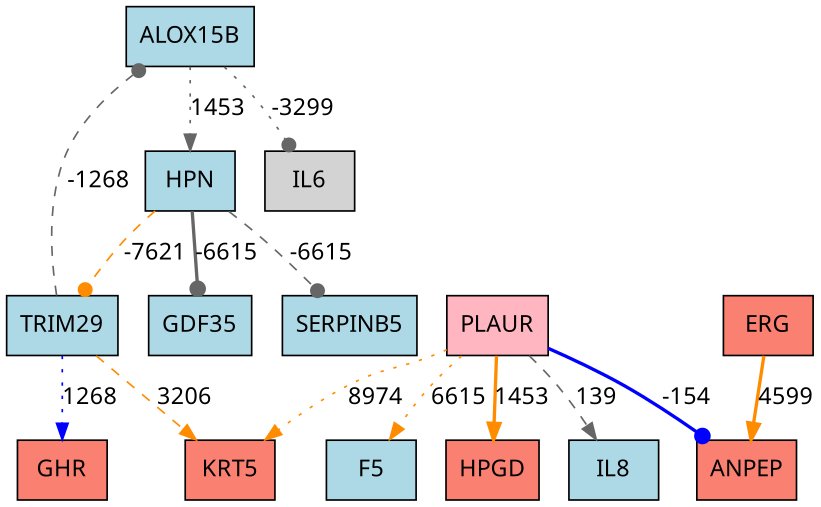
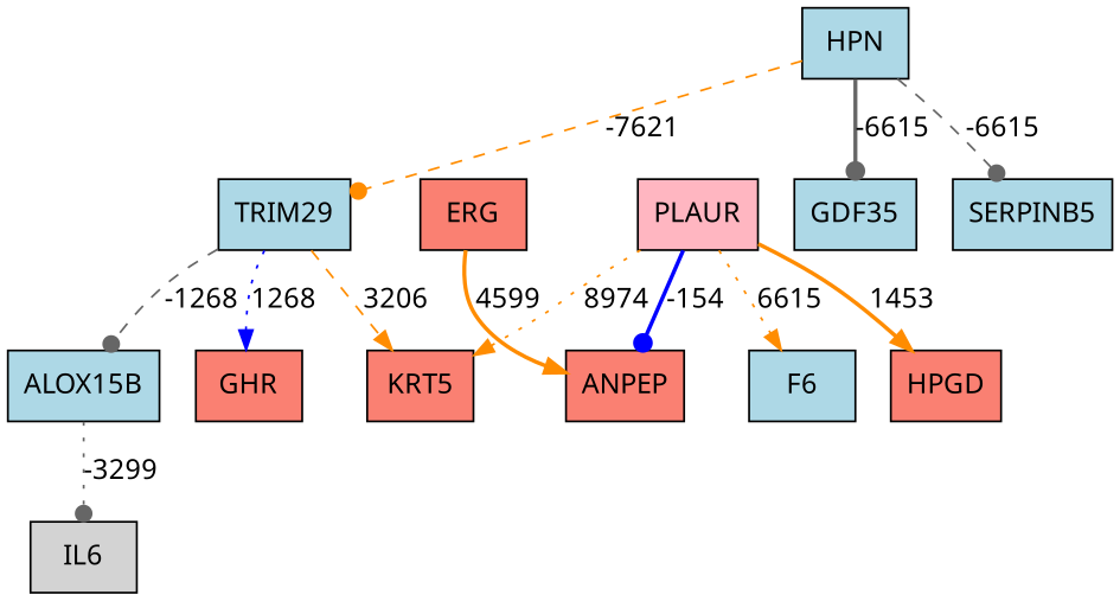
  digraph {
    fontname="Noto Sans"
    node [fillcolor=lightblue fontname="Noto Sans" shape=box style=filled]
    edge [color=gray40 fontname="Noto Sans" style=dotted]
    n1 [label=ALOX15B]
    n2 [label=HPN]
    n3 [fillcolor=lightgrey label=IL6]
    n4 [label=GDF35]
    n5 [label=SERPINB5]
    n6 [label=TRIM29]
    n7 [fillcolor=salmon label=ANPEP]
    n8 [fillcolor=salmon label=ERG]
-   n9 [label=F5]
+   n9 [label=F6]
    n10 [fillcolor=salmon label=GHR]
    n11 [fillcolor=salmon label=HPGD]
-   n12 [label=IL8]
    n13 [fillcolor=salmon label=KRT5]
    n14 [fillcolor=lightpink label=PLAUR]
-   n1 -> n2 [label=1453]
    n1 -> n3 [arrowhead=dot label=-3299]
    n2 -> n4 [arrowhead=dot label=-6615 style=bold]
    n2 -> n5 [arrowhead=dot label=-6615 style=dashed]
    n2 -> n6 [arrowhead=dot color=darkorange label=-7621 style=dashed]
    n6 -> n1 [arrowhead=dot label=-1268 style=dashed]
    n6 -> n10 [color=blue label=1268]
    n6 -> n13 [color=darkorange label=3206 style=dashed]
    n8 -> n7 [color=darkorange label=4599 style=bold]
    n14 -> n7 [arrowhead=dot color=blue label=-154 style=bold]
    n14 -> n9 [color=darkorange label=6615]
    n14 -> n11 [color=darkorange label=1453 style=bold]
-   n14 -> n12 [label=139 style=dashed]
    n14 -> n13 [color=darkorange label=8974]
  }
